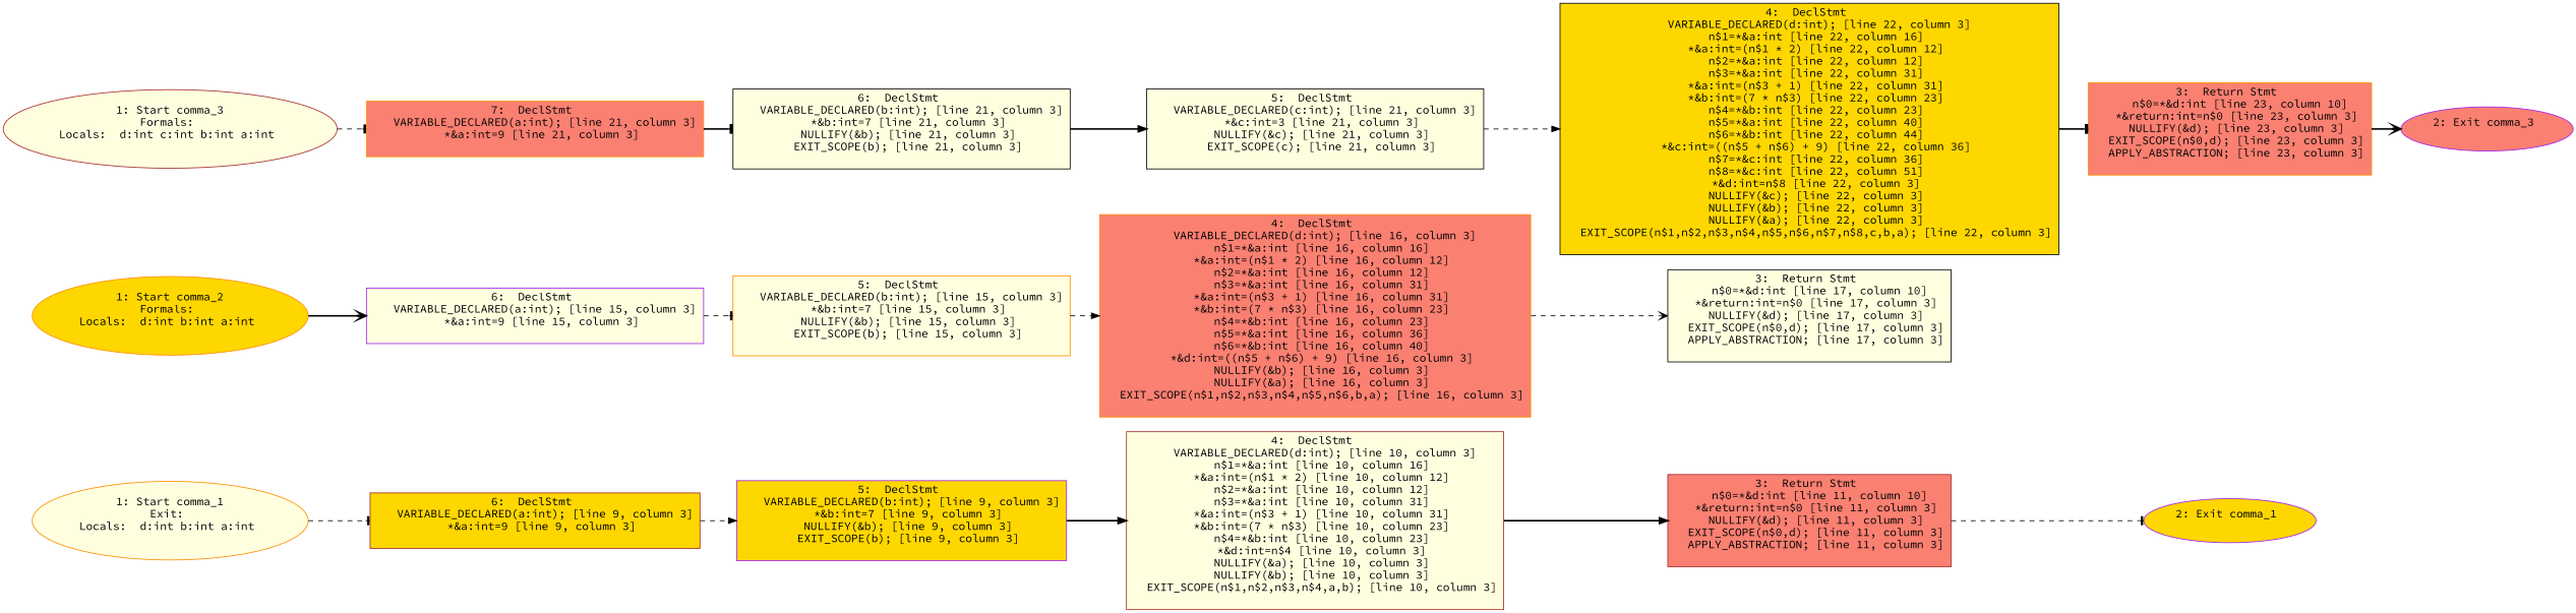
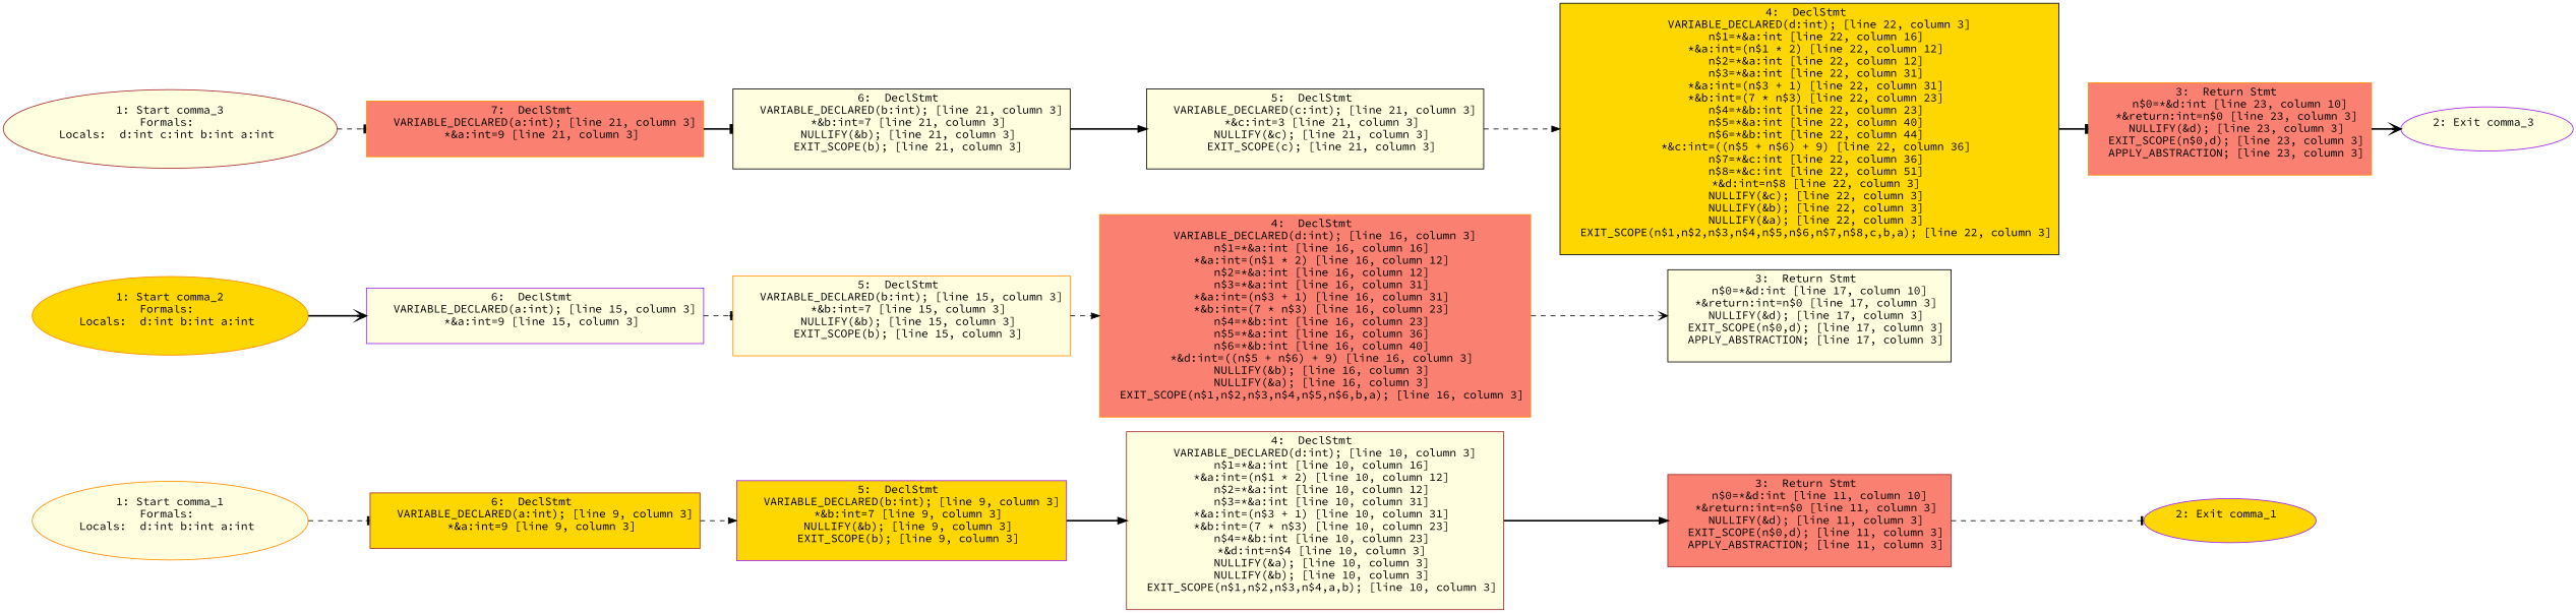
  digraph {
    fontname="Source Code Pro"
    rankdir=LR
    node [color=darkorange fillcolor=lightyellow fontname="Source Code Pro" style=filled shape=box]
    edge [arrowhead=tee fontname="Source Code Pro" style=dashed]
-   n1 [label="1: Start comma_1\nExit: \nLocals:  d:int b:int a:int \n  " shape=""]
+   n1 [label="1: Start comma_1\nFormals: \nLocals:  d:int b:int a:int \n  " shape=""]
    n2 [color=brown fillcolor=gold label="6:  DeclStmt \n   VARIABLE_DECLARED(a:int); [line 9, column 3]\n  *&a:int=9 [line 9, column 3]\n "]
    n3 [color=purple fillcolor=gold label="5:  DeclStmt \n   VARIABLE_DECLARED(b:int); [line 9, column 3]\n  *&b:int=7 [line 9, column 3]\n  NULLIFY(&b); [line 9, column 3]\n  EXIT_SCOPE(b); [line 9, column 3]\n "]
    n4 [color=brown label="4:  DeclStmt \n   VARIABLE_DECLARED(d:int); [line 10, column 3]\n  n$1=*&a:int [line 10, column 16]\n  *&a:int=(n$1 * 2) [line 10, column 12]\n  n$2=*&a:int [line 10, column 12]\n  n$3=*&a:int [line 10, column 31]\n  *&a:int=(n$3 + 1) [line 10, column 31]\n  *&b:int=(7 * n$3) [line 10, column 23]\n  n$4=*&b:int [line 10, column 23]\n  *&d:int=n$4 [line 10, column 3]\n  NULLIFY(&a); [line 10, column 3]\n  NULLIFY(&b); [line 10, column 3]\n  EXIT_SCOPE(n$1,n$2,n$3,n$4,a,b); [line 10, column 3]\n "]
    n5 [color=purple fillcolor=gold label="2: Exit comma_1 \n  " shape=""]
    n6 [color=brown fillcolor=salmon label="3:  Return Stmt \n   n$0=*&d:int [line 11, column 10]\n  *&return:int=n$0 [line 11, column 3]\n  NULLIFY(&d); [line 11, column 3]\n  EXIT_SCOPE(n$0,d); [line 11, column 3]\n  APPLY_ABSTRACTION; [line 11, column 3]\n "]
    n7 [fillcolor=gold label="1: Start comma_2\nFormals: \nLocals:  d:int b:int a:int \n  " shape=""]
    n8 [color=purple label="6:  DeclStmt \n   VARIABLE_DECLARED(a:int); [line 15, column 3]\n  *&a:int=9 [line 15, column 3]\n "]
    n9 [label="5:  DeclStmt \n   VARIABLE_DECLARED(b:int); [line 15, column 3]\n  *&b:int=7 [line 15, column 3]\n  NULLIFY(&b); [line 15, column 3]\n  EXIT_SCOPE(b); [line 15, column 3]\n "]
    n10 [fillcolor=salmon label="4:  DeclStmt \n   VARIABLE_DECLARED(d:int); [line 16, column 3]\n  n$1=*&a:int [line 16, column 16]\n  *&a:int=(n$1 * 2) [line 16, column 12]\n  n$2=*&a:int [line 16, column 12]\n  n$3=*&a:int [line 16, column 31]\n  *&a:int=(n$3 + 1) [line 16, column 31]\n  *&b:int=(7 * n$3) [line 16, column 23]\n  n$4=*&b:int [line 16, column 23]\n  n$5=*&a:int [line 16, column 36]\n  n$6=*&b:int [line 16, column 40]\n  *&d:int=((n$5 + n$6) + 9) [line 16, column 3]\n  NULLIFY(&b); [line 16, column 3]\n  NULLIFY(&a); [line 16, column 3]\n  EXIT_SCOPE(n$1,n$2,n$3,n$4,n$5,n$6,b,a); [line 16, column 3]\n "]
    n11 [color=black label="3:  Return Stmt \n   n$0=*&d:int [line 17, column 10]\n  *&return:int=n$0 [line 17, column 3]\n  NULLIFY(&d); [line 17, column 3]\n  EXIT_SCOPE(n$0,d); [line 17, column 3]\n  APPLY_ABSTRACTION; [line 17, column 3]\n "]
    n12 [color=brown label="1: Start comma_3\nFormals: \nLocals:  d:int c:int b:int a:int \n  " shape=""]
    n13 [fillcolor=salmon label="7:  DeclStmt \n   VARIABLE_DECLARED(a:int); [line 21, column 3]\n  *&a:int=9 [line 21, column 3]\n "]
    n14 [color=black label="6:  DeclStmt \n   VARIABLE_DECLARED(b:int); [line 21, column 3]\n  *&b:int=7 [line 21, column 3]\n  NULLIFY(&b); [line 21, column 3]\n  EXIT_SCOPE(b); [line 21, column 3]\n "]
    n15 [color=black label="5:  DeclStmt \n   VARIABLE_DECLARED(c:int); [line 21, column 3]\n  *&c:int=3 [line 21, column 3]\n  NULLIFY(&c); [line 21, column 3]\n  EXIT_SCOPE(c); [line 21, column 3]\n "]
-   n16 [color=purple fillcolor=salmon label="2: Exit comma_3 \n  " shape=""]
+   n16 [color=purple label="2: Exit comma_3 \n  " shape=""]
    n17 [fillcolor=salmon label="3:  Return Stmt \n   n$0=*&d:int [line 23, column 10]\n  *&return:int=n$0 [line 23, column 3]\n  NULLIFY(&d); [line 23, column 3]\n  EXIT_SCOPE(n$0,d); [line 23, column 3]\n  APPLY_ABSTRACTION; [line 23, column 3]\n "]
    n18 [color=black fillcolor=gold label="4:  DeclStmt \n   VARIABLE_DECLARED(d:int); [line 22, column 3]\n  n$1=*&a:int [line 22, column 16]\n  *&a:int=(n$1 * 2) [line 22, column 12]\n  n$2=*&a:int [line 22, column 12]\n  n$3=*&a:int [line 22, column 31]\n  *&a:int=(n$3 + 1) [line 22, column 31]\n  *&b:int=(7 * n$3) [line 22, column 23]\n  n$4=*&b:int [line 22, column 23]\n  n$5=*&a:int [line 22, column 40]\n  n$6=*&b:int [line 22, column 44]\n  *&c:int=((n$5 + n$6) + 9) [line 22, column 36]\n  n$7=*&c:int [line 22, column 36]\n  n$8=*&c:int [line 22, column 51]\n  *&d:int=n$8 [line 22, column 3]\n  NULLIFY(&c); [line 22, column 3]\n  NULLIFY(&b); [line 22, column 3]\n  NULLIFY(&a); [line 22, column 3]\n  EXIT_SCOPE(n$1,n$2,n$3,n$4,n$5,n$6,n$7,n$8,c,b,a); [line 22, column 3]\n "]
    n1 -> n2
    n2 -> n3 [arrowhead=normal]
    n3 -> n4 [arrowhead=normal style=bold]
    n4 -> n6 [arrowhead=normal style=bold]
    n6 -> n5
    n7 -> n8 [arrowhead=vee style=bold]
    n8 -> n9
    n9 -> n10 [arrowhead=normal]
    n10 -> n11 [arrowhead=vee]
    n12 -> n13
    n13 -> n14 [style=bold]
    n14 -> n15 [arrowhead=normal style=bold]
    n15 -> n18 [arrowhead=normal]
    n17 -> n16 [arrowhead=vee style=bold]
    n18 -> n17 [style=bold]
  }
